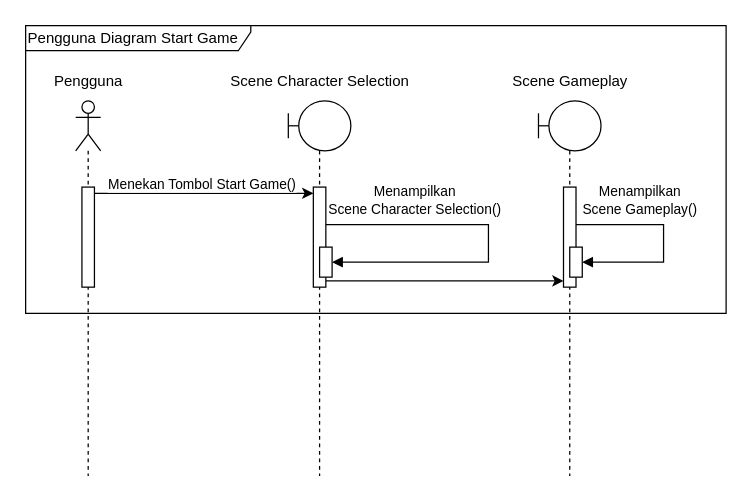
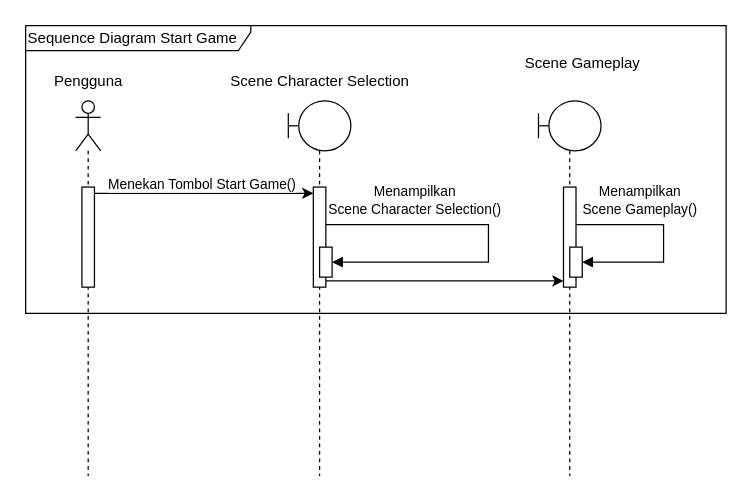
  <mxCell id="0" />
  <mxCell id="1" parent="0" />
  <mxCell id="2" value="&lt;div&gt;&lt;/div&gt;" style="shape=umlLifeline;perimeter=lifelinePerimeter;whiteSpace=wrap;html=1;container=1;dropTarget=0;collapsible=0;recursiveResize=0;outlineConnect=0;portConstraint=eastwest;newEdgeStyle={&quot;curved&quot;:0,&quot;rounded&quot;:0};participant=umlActor;size=40;" parent="1" vertex="1"><mxGeometry x="60" y="80" width="20" height="300" as="geometry" /></mxCell>
  <mxCell id="3" value="" style="html=1;points=[[0,0,0,0,5],[0,1,0,0,-5],[1,0,0,0,5],[1,1,0,0,-5]];perimeter=orthogonalPerimeter;outlineConnect=0;targetShapes=umlLifeline;portConstraint=eastwest;newEdgeStyle={&quot;curved&quot;:0,&quot;rounded&quot;:0};" parent="2" vertex="1"><mxGeometry x="5" y="69" width="10" height="80" as="geometry" /></mxCell>
  <mxCell id="4" value="&lt;div&gt;Pengguna&lt;/div&gt;" style="text;html=1;align=center;verticalAlign=middle;resizable=0;points=[];autosize=1;strokeColor=none;fillColor=none;" parent="1" vertex="1"><mxGeometry x="30" y="50" width="80" height="30" as="geometry" /></mxCell>
  <mxCell id="5" value="" style="shape=umlLifeline;perimeter=lifelinePerimeter;whiteSpace=wrap;html=1;container=1;dropTarget=0;collapsible=0;recursiveResize=0;outlineConnect=0;portConstraint=eastwest;newEdgeStyle={&quot;curved&quot;:0,&quot;rounded&quot;:0};participant=umlBoundary;" parent="1" vertex="1"><mxGeometry x="230" y="80" width="50" height="300" as="geometry" /></mxCell>
  <mxCell id="6" value="" style="html=1;points=[[0,0,0,0,5],[0,1,0,0,-5],[1,0,0,0,5],[1,1,0,0,-5]];perimeter=orthogonalPerimeter;outlineConnect=0;targetShapes=umlLifeline;portConstraint=eastwest;newEdgeStyle={&quot;curved&quot;:0,&quot;rounded&quot;:0};" parent="5" vertex="1"><mxGeometry x="20" y="69" width="10" height="80" as="geometry" /></mxCell>
  <mxCell id="7" value="" style="html=1;points=[[0,0,0,0,5],[0,1,0,0,-5],[1,0,0,0,5],[1,1,0,0,-5]];perimeter=orthogonalPerimeter;outlineConnect=0;targetShapes=umlLifeline;portConstraint=eastwest;newEdgeStyle={&quot;curved&quot;:0,&quot;rounded&quot;:0};" parent="5" vertex="1"><mxGeometry x="25" y="117" width="10" height="24" as="geometry" /></mxCell>
  <mxCell id="8" value="Menampilkan &lt;br&gt;Scene Character Selection()" style="html=1;align=center;spacingLeft=2;endArrow=block;rounded=0;edgeStyle=orthogonalEdgeStyle;curved=0;rounded=0;" parent="5" edge="1"><mxGeometry x="-0.509" y="19" relative="1" as="geometry"><mxPoint x="30" y="99" as="sourcePoint" /><Array as="points"><mxPoint x="160" y="99" /><mxPoint x="160" y="129" /></Array><mxPoint x="35" y="129" as="targetPoint" /><mxPoint as="offset" /></mxGeometry></mxCell>
  <mxCell id="9" value="&lt;div&gt;Scene Character Selection&lt;/div&gt;" style="text;html=1;align=center;verticalAlign=middle;resizable=0;points=[];autosize=1;strokeColor=none;fillColor=none;" parent="1" vertex="1"><mxGeometry x="170" y="50" width="170" height="30" as="geometry" /></mxCell>
  <mxCell id="10" style="edgeStyle=orthogonalEdgeStyle;rounded=0;orthogonalLoop=1;jettySize=auto;html=1;curved=0;entryX=0;entryY=0;entryDx=0;entryDy=5;entryPerimeter=0;exitX=1;exitY=0;exitDx=0;exitDy=5;exitPerimeter=0;" parent="1" source="3" target="6" edge="1"><mxGeometry relative="1" as="geometry" /></mxCell>
  <mxCell id="11" value="Menekan Tombol Start Game()" style="edgeLabel;html=1;align=center;verticalAlign=middle;resizable=0;points=[];" parent="10" vertex="1" connectable="0"><mxGeometry x="-0.33" y="1" relative="1" as="geometry"><mxPoint x="26" y="-7" as="offset" /></mxGeometry></mxCell>
- <mxCell id="12" value="Pengguna Diagram Start Game" style="shape=umlFrame;whiteSpace=wrap;html=1;pointerEvents=0;width=180;height=20;align=left;" parent="1" vertex="1"><mxGeometry x="20" y="20" width="560" height="230" as="geometry" /></mxCell>
+ <mxCell id="12" value="Sequence Diagram Start Game" style="shape=umlFrame;whiteSpace=wrap;html=1;pointerEvents=0;width=180;height=20;align=left;" parent="1" vertex="1"><mxGeometry x="20" y="20" width="560" height="230" as="geometry" /></mxCell>
  <mxCell id="13" value="" style="shape=umlLifeline;perimeter=lifelinePerimeter;whiteSpace=wrap;html=1;container=1;dropTarget=0;collapsible=0;recursiveResize=0;outlineConnect=0;portConstraint=eastwest;newEdgeStyle={&quot;curved&quot;:0,&quot;rounded&quot;:0};participant=umlBoundary;" vertex="1" parent="1"><mxGeometry x="430" y="80" width="50" height="300" as="geometry" /></mxCell>
  <mxCell id="14" value="" style="html=1;points=[[0,0,0,0,5],[0,1,0,0,-5],[1,0,0,0,5],[1,1,0,0,-5]];perimeter=orthogonalPerimeter;outlineConnect=0;targetShapes=umlLifeline;portConstraint=eastwest;newEdgeStyle={&quot;curved&quot;:0,&quot;rounded&quot;:0};" vertex="1" parent="13"><mxGeometry x="20" y="69" width="10" height="80" as="geometry" /></mxCell>
  <mxCell id="15" value="" style="html=1;points=[[0,0,0,0,5],[0,1,0,0,-5],[1,0,0,0,5],[1,1,0,0,-5]];perimeter=orthogonalPerimeter;outlineConnect=0;targetShapes=umlLifeline;portConstraint=eastwest;newEdgeStyle={&quot;curved&quot;:0,&quot;rounded&quot;:0};" vertex="1" parent="13"><mxGeometry x="25" y="117" width="10" height="24" as="geometry" /></mxCell>
  <mxCell id="16" value="Menampilkan &lt;br&gt;Scene Gameplay()" style="html=1;align=center;spacingLeft=2;endArrow=block;rounded=0;edgeStyle=orthogonalEdgeStyle;curved=0;rounded=0;" edge="1" parent="13"><mxGeometry x="-0.394" y="19" relative="1" as="geometry"><mxPoint x="30" y="99" as="sourcePoint" /><Array as="points"><mxPoint x="100" y="99" /><mxPoint x="100" y="129" /></Array><mxPoint x="35" y="129" as="targetPoint" /><mxPoint as="offset" /></mxGeometry></mxCell>
- <mxCell id="17" value="&lt;div&gt;Scene Gameplay&lt;/div&gt;" style="text;html=1;align=center;verticalAlign=middle;resizable=0;points=[];autosize=1;strokeColor=none;fillColor=none;" vertex="1" parent="1"><mxGeometry x="395" y="50" width="120" height="30" as="geometry" /></mxCell>
+ <mxCell id="17" value="&lt;div&gt;Scene Gameplay&lt;/div&gt;" style="text;html=1;align=center;verticalAlign=middle;resizable=0;points=[];autosize=1;strokeColor=none;fillColor=none;" vertex="1" parent="1"><mxGeometry x="405" y="35" width="120" height="30" as="geometry" /></mxCell>
  <mxCell id="18" style="edgeStyle=orthogonalEdgeStyle;rounded=0;orthogonalLoop=1;jettySize=auto;html=1;curved=0;exitX=1;exitY=1;exitDx=0;exitDy=-5;exitPerimeter=0;entryX=0;entryY=1;entryDx=0;entryDy=-5;entryPerimeter=0;" edge="1" parent="1" source="6" target="14"><mxGeometry relative="1" as="geometry" /></mxCell>
